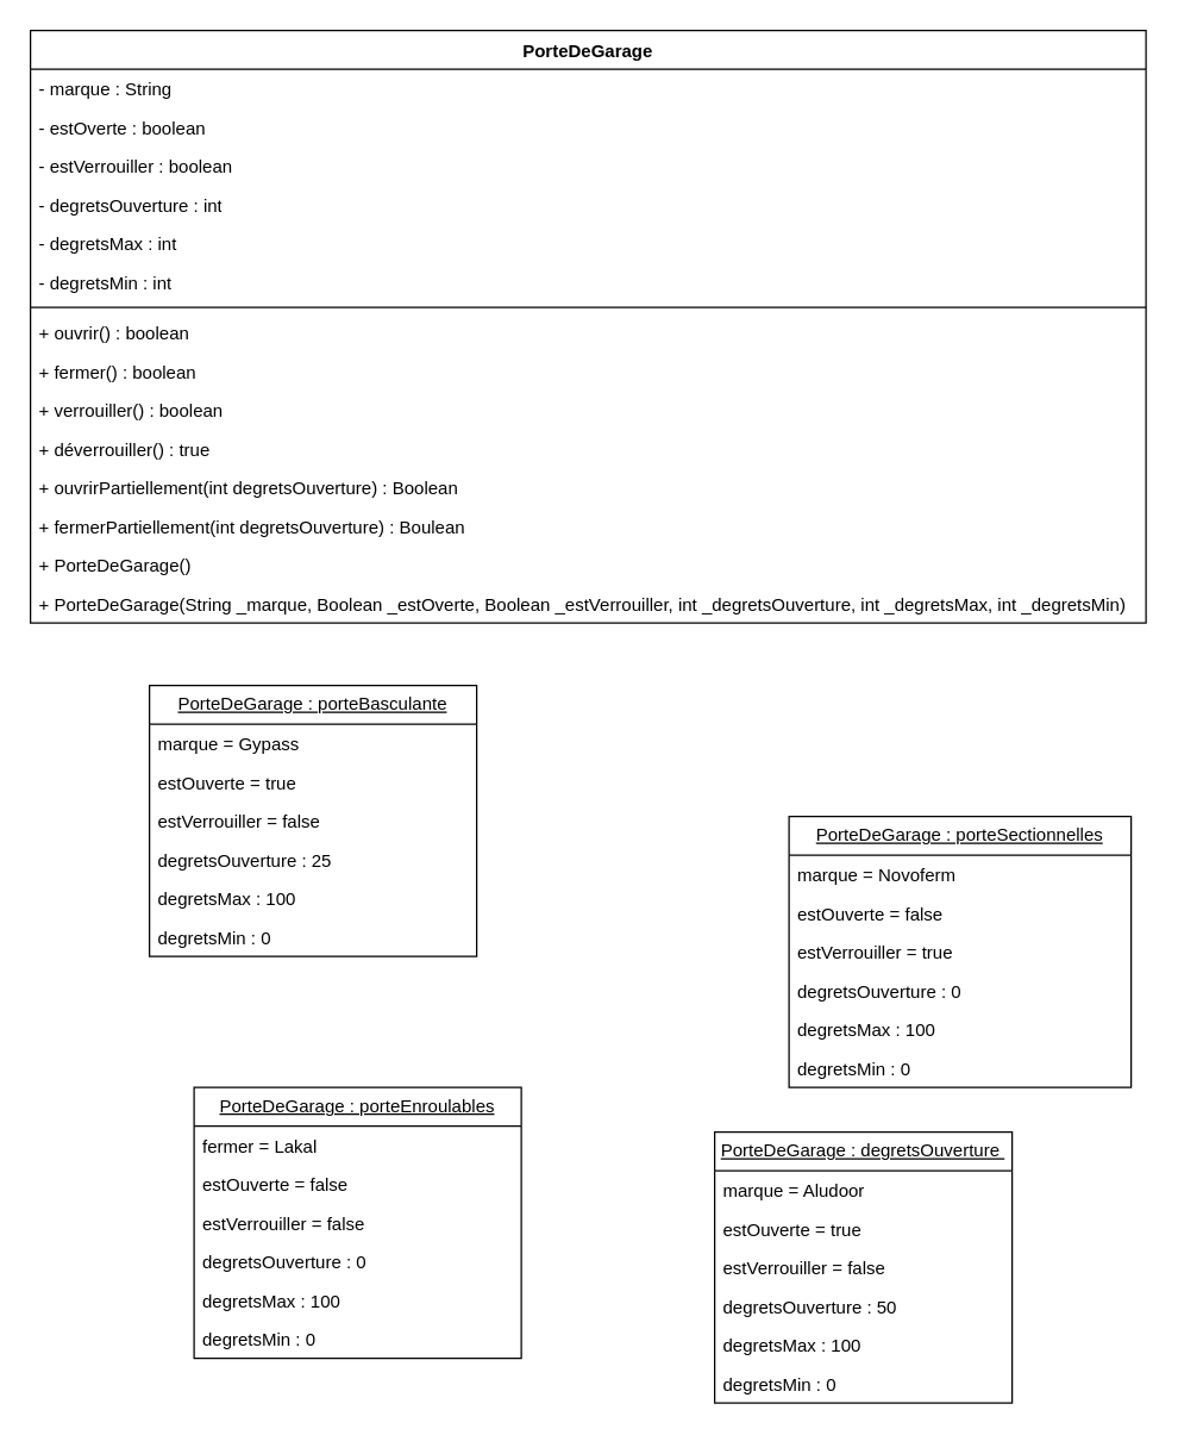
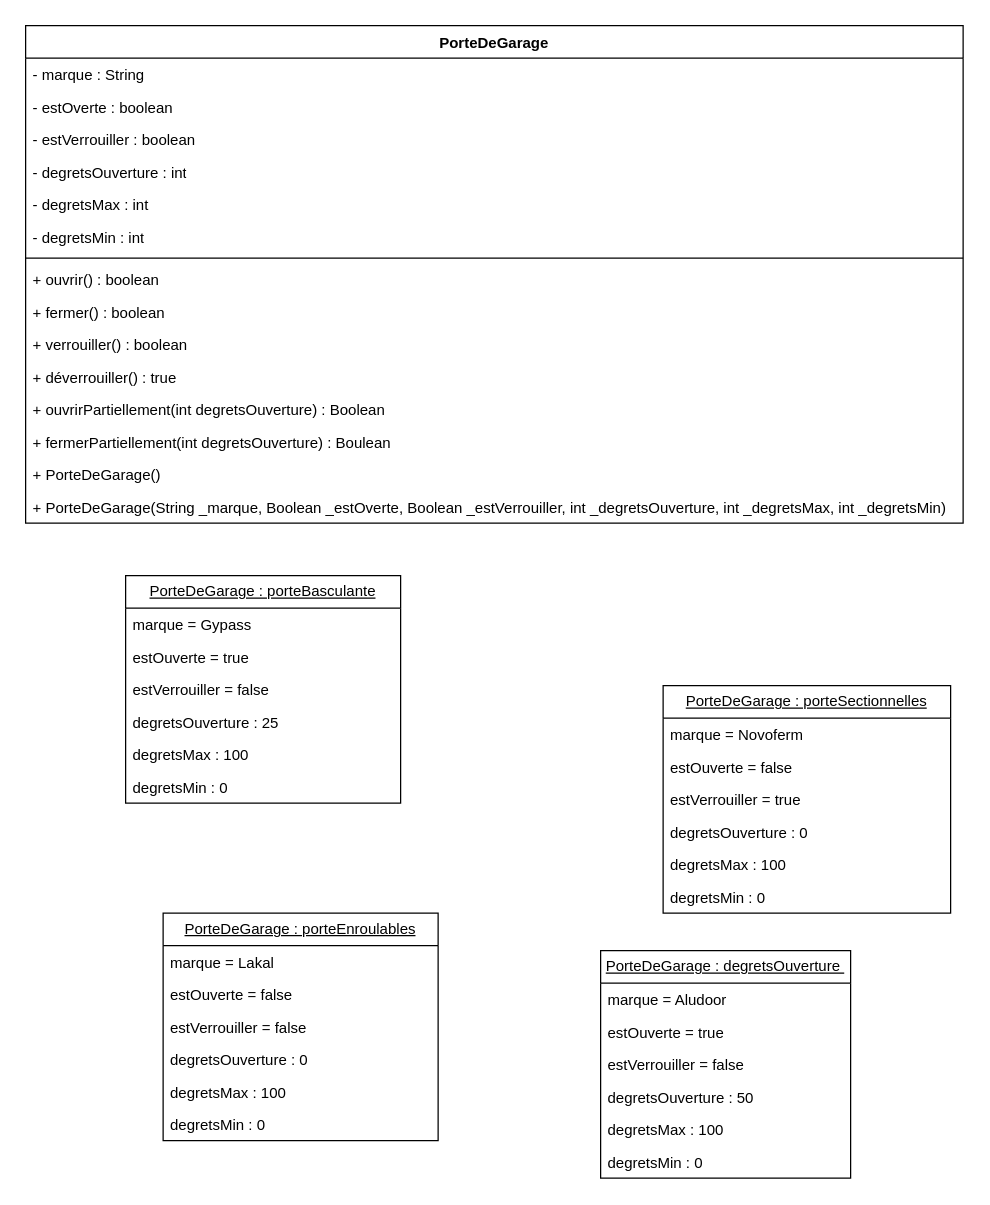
  <mxCell id="0" />
  <mxCell id="1" parent="0" />
  <mxCell id="2" value="PorteDeGarage" style="swimlane;fontStyle=1;align=center;verticalAlign=top;childLayout=stackLayout;horizontal=1;startSize=26;horizontalStack=0;resizeParent=1;resizeParentMax=0;resizeLast=0;collapsible=1;marginBottom=0;whiteSpace=wrap;html=1;" parent="1" vertex="1"><mxGeometry x="20" y="20" width="750" height="398" as="geometry" /></mxCell>
  <mxCell id="3" value="- marque : String" style="text;strokeColor=none;fillColor=none;align=left;verticalAlign=top;spacingLeft=4;spacingRight=4;overflow=hidden;rotatable=0;points=[[0,0.5],[1,0.5]];portConstraint=eastwest;whiteSpace=wrap;html=1;" parent="2" vertex="1"><mxGeometry y="26" width="750" height="26" as="geometry" /></mxCell>
  <mxCell id="4" value="- estOverte : boolean" style="text;strokeColor=none;fillColor=none;align=left;verticalAlign=top;spacingLeft=4;spacingRight=4;overflow=hidden;rotatable=0;points=[[0,0.5],[1,0.5]];portConstraint=eastwest;whiteSpace=wrap;html=1;" parent="2" vertex="1"><mxGeometry y="52" width="750" height="26" as="geometry" /></mxCell>
  <mxCell id="5" value="- estVerrouiller : boolean" style="text;strokeColor=none;fillColor=none;align=left;verticalAlign=top;spacingLeft=4;spacingRight=4;overflow=hidden;rotatable=0;points=[[0,0.5],[1,0.5]];portConstraint=eastwest;whiteSpace=wrap;html=1;" parent="2" vertex="1"><mxGeometry y="78" width="750" height="26" as="geometry" /></mxCell>
  <mxCell id="6" value="- degretsOuverture : int" style="text;strokeColor=none;fillColor=none;align=left;verticalAlign=top;spacingLeft=4;spacingRight=4;overflow=hidden;rotatable=0;points=[[0,0.5],[1,0.5]];portConstraint=eastwest;whiteSpace=wrap;html=1;" vertex="1" parent="2"><mxGeometry y="104" width="750" height="26" as="geometry" /></mxCell>
  <mxCell id="7" value="- degretsMax : int" style="text;strokeColor=none;fillColor=none;align=left;verticalAlign=top;spacingLeft=4;spacingRight=4;overflow=hidden;rotatable=0;points=[[0,0.5],[1,0.5]];portConstraint=eastwest;whiteSpace=wrap;html=1;" vertex="1" parent="2"><mxGeometry y="130" width="750" height="26" as="geometry" /></mxCell>
  <mxCell id="8" value="- degretsMin : int" style="text;strokeColor=none;fillColor=none;align=left;verticalAlign=top;spacingLeft=4;spacingRight=4;overflow=hidden;rotatable=0;points=[[0,0.5],[1,0.5]];portConstraint=eastwest;whiteSpace=wrap;html=1;" vertex="1" parent="2"><mxGeometry y="156" width="750" height="26" as="geometry" /></mxCell>
  <mxCell id="9" value="" style="line;strokeWidth=1;fillColor=none;align=left;verticalAlign=middle;spacingTop=-1;spacingLeft=3;spacingRight=3;rotatable=0;labelPosition=right;points=[];portConstraint=eastwest;strokeColor=inherit;" parent="2" vertex="1"><mxGeometry y="182" width="750" height="8" as="geometry" /></mxCell>
  <mxCell id="10" value="+ ouvrir() : boolean" style="text;strokeColor=none;fillColor=none;align=left;verticalAlign=top;spacingLeft=4;spacingRight=4;overflow=hidden;rotatable=0;points=[[0,0.5],[1,0.5]];portConstraint=eastwest;whiteSpace=wrap;html=1;" parent="2" vertex="1"><mxGeometry y="190" width="750" height="26" as="geometry" /></mxCell>
  <mxCell id="11" value="+ fermer() : boolean" style="text;strokeColor=none;fillColor=none;align=left;verticalAlign=top;spacingLeft=4;spacingRight=4;overflow=hidden;rotatable=0;points=[[0,0.5],[1,0.5]];portConstraint=eastwest;whiteSpace=wrap;html=1;" parent="2" vertex="1"><mxGeometry y="216" width="750" height="26" as="geometry" /></mxCell>
  <mxCell id="12" value="+ verrouiller() : boolean" style="text;strokeColor=none;fillColor=none;align=left;verticalAlign=top;spacingLeft=4;spacingRight=4;overflow=hidden;rotatable=0;points=[[0,0.5],[1,0.5]];portConstraint=eastwest;whiteSpace=wrap;html=1;" parent="2" vertex="1"><mxGeometry y="242" width="750" height="26" as="geometry" /></mxCell>
  <mxCell id="13" value="+ déverrouiller() : true" style="text;strokeColor=none;fillColor=none;align=left;verticalAlign=top;spacingLeft=4;spacingRight=4;overflow=hidden;rotatable=0;points=[[0,0.5],[1,0.5]];portConstraint=eastwest;whiteSpace=wrap;html=1;" parent="2" vertex="1"><mxGeometry y="268" width="750" height="26" as="geometry" /></mxCell>
  <mxCell id="14" value="+ ouvrirPartiellement(int degretsOuverture) : Boolean" style="text;strokeColor=none;fillColor=none;align=left;verticalAlign=top;spacingLeft=4;spacingRight=4;overflow=hidden;rotatable=0;points=[[0,0.5],[1,0.5]];portConstraint=eastwest;whiteSpace=wrap;html=1;" vertex="1" parent="2"><mxGeometry y="294" width="750" height="26" as="geometry" /></mxCell>
  <mxCell id="15" value="+ fermerPartiellement(int degretsOuverture) : Boulean" style="text;strokeColor=none;fillColor=none;align=left;verticalAlign=top;spacingLeft=4;spacingRight=4;overflow=hidden;rotatable=0;points=[[0,0.5],[1,0.5]];portConstraint=eastwest;whiteSpace=wrap;html=1;" vertex="1" parent="2"><mxGeometry y="320" width="750" height="26" as="geometry" /></mxCell>
  <mxCell id="16" value="+ PorteDeGarage()" style="text;strokeColor=none;fillColor=none;align=left;verticalAlign=top;spacingLeft=4;spacingRight=4;overflow=hidden;rotatable=0;points=[[0,0.5],[1,0.5]];portConstraint=eastwest;whiteSpace=wrap;html=1;" parent="2" vertex="1"><mxGeometry y="346" width="750" height="26" as="geometry" /></mxCell>
  <mxCell id="17" value="+ PorteDeGarage(String _marque, Boolean _estOverte, Boolean _estVerrouiller, int _degretsOuverture, int _degretsMax, int _degretsMin)" style="text;strokeColor=none;fillColor=none;align=left;verticalAlign=top;spacingLeft=4;spacingRight=4;overflow=hidden;rotatable=0;points=[[0,0.5],[1,0.5]];portConstraint=eastwest;whiteSpace=wrap;html=1;" parent="2" vertex="1"><mxGeometry y="372" width="750" height="26" as="geometry" /></mxCell>
  <mxCell id="18" value="&lt;u&gt;PorteDeGarage : porteBasculante&lt;/u&gt;" style="swimlane;fontStyle=0;childLayout=stackLayout;horizontal=1;startSize=26;fillColor=none;horizontalStack=0;resizeParent=1;resizeParentMax=0;resizeLast=0;collapsible=1;marginBottom=0;whiteSpace=wrap;html=1;" parent="1" vertex="1"><mxGeometry x="100" y="460" width="220" height="182" as="geometry" /></mxCell>
  <mxCell id="19" value="marque =&amp;nbsp;Gypass" style="text;strokeColor=none;fillColor=none;align=left;verticalAlign=top;spacingLeft=4;spacingRight=4;overflow=hidden;rotatable=0;points=[[0,0.5],[1,0.5]];portConstraint=eastwest;whiteSpace=wrap;html=1;" parent="18" vertex="1"><mxGeometry y="26" width="220" height="26" as="geometry" /></mxCell>
  <mxCell id="20" value="estOuverte = true" style="text;strokeColor=none;fillColor=none;align=left;verticalAlign=top;spacingLeft=4;spacingRight=4;overflow=hidden;rotatable=0;points=[[0,0.5],[1,0.5]];portConstraint=eastwest;whiteSpace=wrap;html=1;" parent="18" vertex="1"><mxGeometry y="52" width="220" height="26" as="geometry" /></mxCell>
  <mxCell id="21" value="estVerrouiller = false" style="text;strokeColor=none;fillColor=none;align=left;verticalAlign=top;spacingLeft=4;spacingRight=4;overflow=hidden;rotatable=0;points=[[0,0.5],[1,0.5]];portConstraint=eastwest;whiteSpace=wrap;html=1;" parent="18" vertex="1"><mxGeometry y="78" width="220" height="26" as="geometry" /></mxCell>
  <mxCell id="22" value="degretsOuverture : 25" style="text;strokeColor=none;fillColor=none;align=left;verticalAlign=top;spacingLeft=4;spacingRight=4;overflow=hidden;rotatable=0;points=[[0,0.5],[1,0.5]];portConstraint=eastwest;whiteSpace=wrap;html=1;" vertex="1" parent="18"><mxGeometry y="104" width="220" height="26" as="geometry" /></mxCell>
  <mxCell id="23" value="degretsMax : 100" style="text;strokeColor=none;fillColor=none;align=left;verticalAlign=top;spacingLeft=4;spacingRight=4;overflow=hidden;rotatable=0;points=[[0,0.5],[1,0.5]];portConstraint=eastwest;whiteSpace=wrap;html=1;" vertex="1" parent="18"><mxGeometry y="130" width="220" height="26" as="geometry" /></mxCell>
  <mxCell id="24" value="degretsMin : 0" style="text;strokeColor=none;fillColor=none;align=left;verticalAlign=top;spacingLeft=4;spacingRight=4;overflow=hidden;rotatable=0;points=[[0,0.5],[1,0.5]];portConstraint=eastwest;whiteSpace=wrap;html=1;" vertex="1" parent="18"><mxGeometry y="156" width="220" height="26" as="geometry" /></mxCell>
  <mxCell id="25" value="&lt;u&gt;PorteDeGarage : porteSectionnelles&lt;/u&gt;" style="swimlane;fontStyle=0;childLayout=stackLayout;horizontal=1;startSize=26;fillColor=none;horizontalStack=0;resizeParent=1;resizeParentMax=0;resizeLast=0;collapsible=1;marginBottom=0;whiteSpace=wrap;html=1;" parent="1" vertex="1"><mxGeometry x="530" y="548" width="230" height="182" as="geometry" /></mxCell>
  <mxCell id="26" value="marque = Novoferm" style="text;strokeColor=none;fillColor=none;align=left;verticalAlign=top;spacingLeft=4;spacingRight=4;overflow=hidden;rotatable=0;points=[[0,0.5],[1,0.5]];portConstraint=eastwest;whiteSpace=wrap;html=1;" parent="25" vertex="1"><mxGeometry y="26" width="230" height="26" as="geometry" /></mxCell>
  <mxCell id="27" value="estOuverte = false" style="text;strokeColor=none;fillColor=none;align=left;verticalAlign=top;spacingLeft=4;spacingRight=4;overflow=hidden;rotatable=0;points=[[0,0.5],[1,0.5]];portConstraint=eastwest;whiteSpace=wrap;html=1;" parent="25" vertex="1"><mxGeometry y="52" width="230" height="26" as="geometry" /></mxCell>
  <mxCell id="28" value="estVerrouiller = true" style="text;strokeColor=none;fillColor=none;align=left;verticalAlign=top;spacingLeft=4;spacingRight=4;overflow=hidden;rotatable=0;points=[[0,0.5],[1,0.5]];portConstraint=eastwest;whiteSpace=wrap;html=1;" parent="25" vertex="1"><mxGeometry y="78" width="230" height="26" as="geometry" /></mxCell>
  <mxCell id="29" value="degretsOuverture : 0" style="text;strokeColor=none;fillColor=none;align=left;verticalAlign=top;spacingLeft=4;spacingRight=4;overflow=hidden;rotatable=0;points=[[0,0.5],[1,0.5]];portConstraint=eastwest;whiteSpace=wrap;html=1;" vertex="1" parent="25"><mxGeometry y="104" width="230" height="26" as="geometry" /></mxCell>
  <mxCell id="30" value="degretsMax : 100" style="text;strokeColor=none;fillColor=none;align=left;verticalAlign=top;spacingLeft=4;spacingRight=4;overflow=hidden;rotatable=0;points=[[0,0.5],[1,0.5]];portConstraint=eastwest;whiteSpace=wrap;html=1;" vertex="1" parent="25"><mxGeometry y="130" width="230" height="26" as="geometry" /></mxCell>
  <mxCell id="31" value="degretsMin : 0" style="text;strokeColor=none;fillColor=none;align=left;verticalAlign=top;spacingLeft=4;spacingRight=4;overflow=hidden;rotatable=0;points=[[0,0.5],[1,0.5]];portConstraint=eastwest;whiteSpace=wrap;html=1;" vertex="1" parent="25"><mxGeometry y="156" width="230" height="26" as="geometry" /></mxCell>
  <mxCell id="32" value="&lt;u&gt;PorteDeGarage : degretsOuverture&amp;nbsp;&lt;/u&gt;" style="swimlane;fontStyle=0;childLayout=stackLayout;horizontal=1;startSize=26;fillColor=none;horizontalStack=0;resizeParent=1;resizeParentMax=0;resizeLast=0;collapsible=1;marginBottom=0;whiteSpace=wrap;html=1;" parent="1" vertex="1"><mxGeometry x="480" y="760" width="200" height="182" as="geometry" /></mxCell>
  <mxCell id="33" value="marque = Aludoor" style="text;strokeColor=none;fillColor=none;align=left;verticalAlign=top;spacingLeft=4;spacingRight=4;overflow=hidden;rotatable=0;points=[[0,0.5],[1,0.5]];portConstraint=eastwest;whiteSpace=wrap;html=1;" parent="32" vertex="1"><mxGeometry y="26" width="200" height="26" as="geometry" /></mxCell>
  <mxCell id="34" value="estOuverte = true" style="text;strokeColor=none;fillColor=none;align=left;verticalAlign=top;spacingLeft=4;spacingRight=4;overflow=hidden;rotatable=0;points=[[0,0.5],[1,0.5]];portConstraint=eastwest;whiteSpace=wrap;html=1;" parent="32" vertex="1"><mxGeometry y="52" width="200" height="26" as="geometry" /></mxCell>
  <mxCell id="35" value="estVerrouiller = false" style="text;strokeColor=none;fillColor=none;align=left;verticalAlign=top;spacingLeft=4;spacingRight=4;overflow=hidden;rotatable=0;points=[[0,0.5],[1,0.5]];portConstraint=eastwest;whiteSpace=wrap;html=1;" parent="32" vertex="1"><mxGeometry y="78" width="200" height="26" as="geometry" /></mxCell>
  <mxCell id="36" value="degretsOuverture : 50" style="text;strokeColor=none;fillColor=none;align=left;verticalAlign=top;spacingLeft=4;spacingRight=4;overflow=hidden;rotatable=0;points=[[0,0.5],[1,0.5]];portConstraint=eastwest;whiteSpace=wrap;html=1;" vertex="1" parent="32"><mxGeometry y="104" width="200" height="26" as="geometry" /></mxCell>
  <mxCell id="37" value="degretsMax : 100" style="text;strokeColor=none;fillColor=none;align=left;verticalAlign=top;spacingLeft=4;spacingRight=4;overflow=hidden;rotatable=0;points=[[0,0.5],[1,0.5]];portConstraint=eastwest;whiteSpace=wrap;html=1;" vertex="1" parent="32"><mxGeometry y="130" width="200" height="26" as="geometry" /></mxCell>
  <mxCell id="38" value="degretsMin : 0" style="text;strokeColor=none;fillColor=none;align=left;verticalAlign=top;spacingLeft=4;spacingRight=4;overflow=hidden;rotatable=0;points=[[0,0.5],[1,0.5]];portConstraint=eastwest;whiteSpace=wrap;html=1;" vertex="1" parent="32"><mxGeometry y="156" width="200" height="26" as="geometry" /></mxCell>
  <mxCell id="39" value="&lt;u&gt;PorteDeGarage : porteEnroulables&lt;/u&gt;" style="swimlane;fontStyle=0;childLayout=stackLayout;horizontal=1;startSize=26;fillColor=none;horizontalStack=0;resizeParent=1;resizeParentMax=0;resizeLast=0;collapsible=1;marginBottom=0;whiteSpace=wrap;html=1;" parent="1" vertex="1"><mxGeometry x="130" y="730" width="220" height="182" as="geometry" /></mxCell>
- <mxCell id="40" value="fermer =&amp;nbsp;Lakal" style="text;strokeColor=none;fillColor=none;align=left;verticalAlign=top;spacingLeft=4;spacingRight=4;overflow=hidden;rotatable=0;points=[[0,0.5],[1,0.5]];portConstraint=eastwest;whiteSpace=wrap;html=1;" parent="39" vertex="1"><mxGeometry y="26" width="220" height="26" as="geometry" /></mxCell>
+ <mxCell id="40" value="marque =&amp;nbsp;Lakal" style="text;strokeColor=none;fillColor=none;align=left;verticalAlign=top;spacingLeft=4;spacingRight=4;overflow=hidden;rotatable=0;points=[[0,0.5],[1,0.5]];portConstraint=eastwest;whiteSpace=wrap;html=1;" parent="39" vertex="1"><mxGeometry y="26" width="220" height="26" as="geometry" /></mxCell>
  <mxCell id="41" value="estOuverte = false" style="text;strokeColor=none;fillColor=none;align=left;verticalAlign=top;spacingLeft=4;spacingRight=4;overflow=hidden;rotatable=0;points=[[0,0.5],[1,0.5]];portConstraint=eastwest;whiteSpace=wrap;html=1;" parent="39" vertex="1"><mxGeometry y="52" width="220" height="26" as="geometry" /></mxCell>
  <mxCell id="42" value="estVerrouiller = false" style="text;strokeColor=none;fillColor=none;align=left;verticalAlign=top;spacingLeft=4;spacingRight=4;overflow=hidden;rotatable=0;points=[[0,0.5],[1,0.5]];portConstraint=eastwest;whiteSpace=wrap;html=1;" parent="39" vertex="1"><mxGeometry y="78" width="220" height="26" as="geometry" /></mxCell>
  <mxCell id="43" value="degretsOuverture : 0" style="text;strokeColor=none;fillColor=none;align=left;verticalAlign=top;spacingLeft=4;spacingRight=4;overflow=hidden;rotatable=0;points=[[0,0.5],[1,0.5]];portConstraint=eastwest;whiteSpace=wrap;html=1;" vertex="1" parent="39"><mxGeometry y="104" width="220" height="26" as="geometry" /></mxCell>
  <mxCell id="44" value="degretsMax : 100" style="text;strokeColor=none;fillColor=none;align=left;verticalAlign=top;spacingLeft=4;spacingRight=4;overflow=hidden;rotatable=0;points=[[0,0.5],[1,0.5]];portConstraint=eastwest;whiteSpace=wrap;html=1;" vertex="1" parent="39"><mxGeometry y="130" width="220" height="26" as="geometry" /></mxCell>
  <mxCell id="45" value="degretsMin : 0" style="text;strokeColor=none;fillColor=none;align=left;verticalAlign=top;spacingLeft=4;spacingRight=4;overflow=hidden;rotatable=0;points=[[0,0.5],[1,0.5]];portConstraint=eastwest;whiteSpace=wrap;html=1;" vertex="1" parent="39"><mxGeometry y="156" width="220" height="26" as="geometry" /></mxCell>
